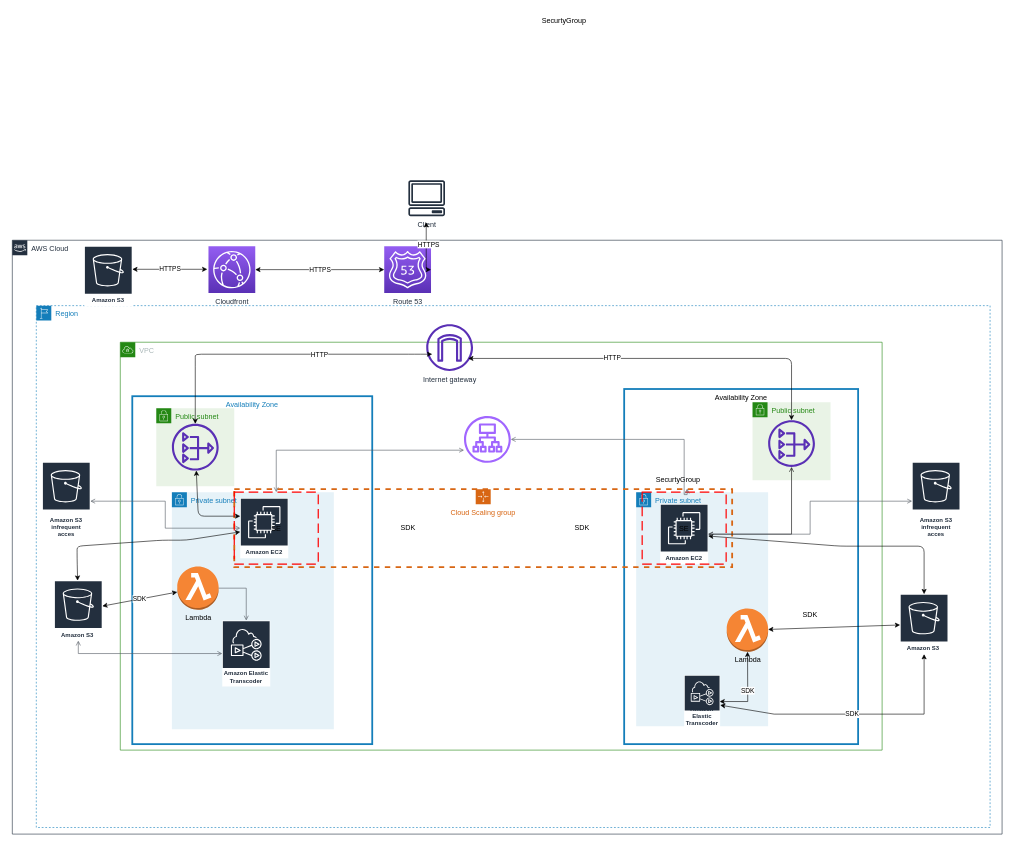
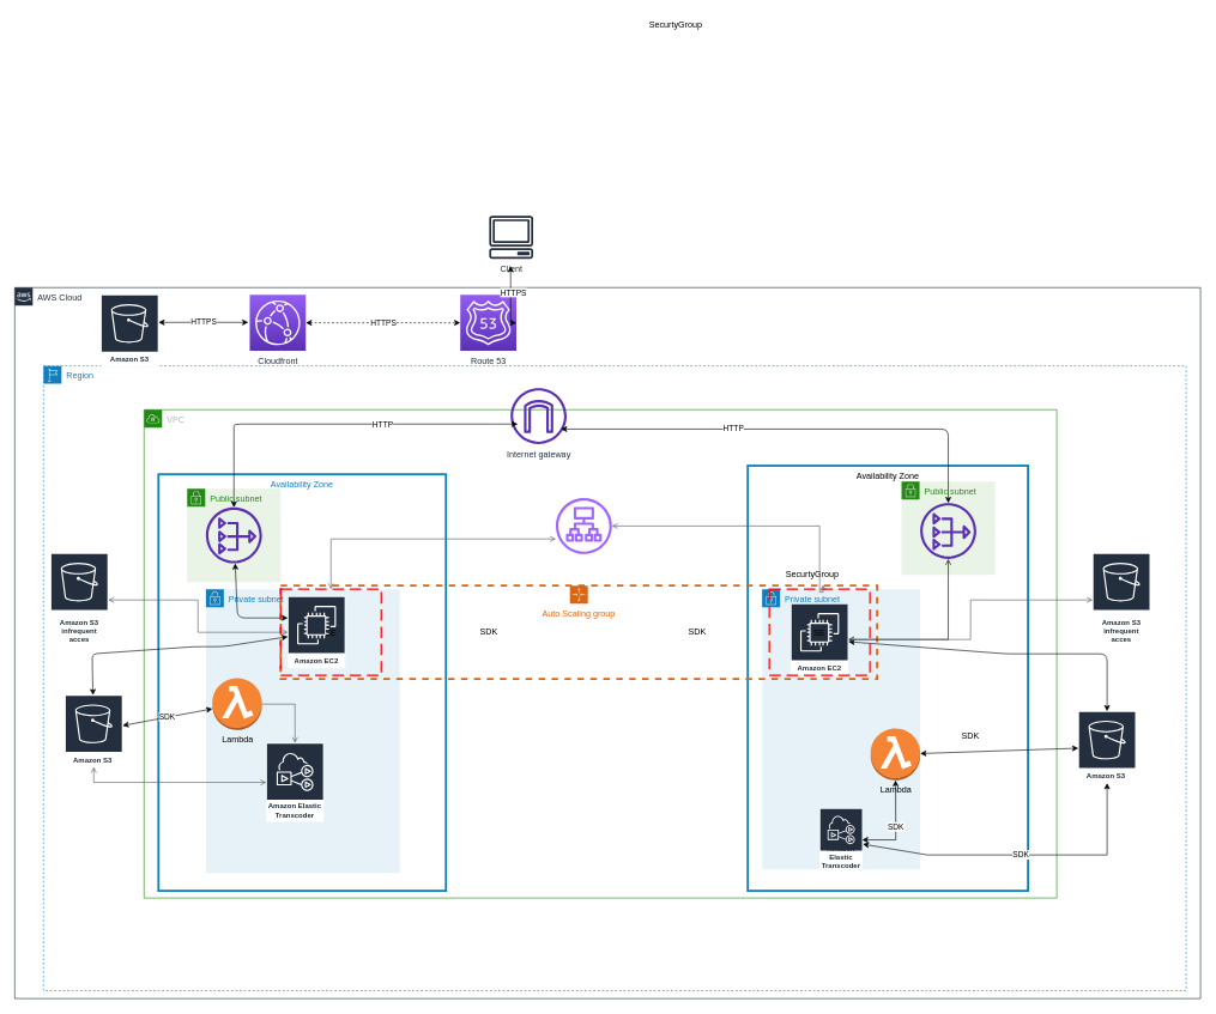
  <mxCell id="0" />
  <mxCell id="1" parent="0" />
  <mxCell id="2" value="Private subnet" style="points=[[0,0],[0.25,0],[0.5,0],[0.75,0],[1,0],[1,0.25],[1,0.5],[1,0.75],[1,1],[0.75,1],[0.5,1],[0.25,1],[0,1],[0,0.75],[0,0.5],[0,0.25]];outlineConnect=0;gradientColor=none;html=1;whiteSpace=wrap;fontSize=12;fontStyle=0;shape=mxgraph.aws4.group;grIcon=mxgraph.aws4.group_security_group;grStroke=0;strokeColor=#147EBA;fillColor=#E6F2F8;verticalAlign=top;align=left;spacingLeft=30;fontColor=#147EBA;dashed=0;" parent="1" vertex="1"><mxGeometry x="1060" y="820" width="220" height="390" as="geometry" /></mxCell>
  <mxCell id="3" value="Availability Zone" style="strokeColor=#147EBA;verticalAlign=top;fontStyle=0;fillColor=none;strokeWidth=3;" parent="1" vertex="1"><mxGeometry x="1040" y="648" width="390" height="592" as="geometry" /></mxCell>
  <mxCell id="4" value="Private subnet" style="points=[[0,0],[0.25,0],[0.5,0],[0.75,0],[1,0],[1,0.25],[1,0.5],[1,0.75],[1,1],[0.75,1],[0.5,1],[0.25,1],[0,1],[0,0.75],[0,0.5],[0,0.25]];outlineConnect=0;gradientColor=none;html=1;whiteSpace=wrap;fontSize=12;fontStyle=0;shape=mxgraph.aws4.group;grIcon=mxgraph.aws4.group_security_group;grStroke=0;strokeColor=#147EBA;fillColor=#E6F2F8;verticalAlign=top;align=left;spacingLeft=30;fontColor=#147EBA;dashed=0;" parent="1" vertex="1"><mxGeometry x="286" y="820" width="270" height="395" as="geometry" /></mxCell>
  <mxCell id="5" value="AWS Cloud" style="points=[[0,0],[0.25,0],[0.5,0],[0.75,0],[1,0],[1,0.25],[1,0.5],[1,0.75],[1,1],[0.75,1],[0.5,1],[0.25,1],[0,1],[0,0.75],[0,0.5],[0,0.25]];outlineConnect=0;gradientColor=none;html=1;whiteSpace=wrap;fontSize=12;fontStyle=0;shape=mxgraph.aws4.group;grIcon=mxgraph.aws4.group_aws_cloud_alt;strokeColor=#232F3E;fillColor=none;verticalAlign=top;align=left;spacingLeft=30;fontColor=#232F3E;dashed=0;" parent="1" vertex="1"><mxGeometry x="20" y="400" width="1650" height="990" as="geometry" /></mxCell>
  <mxCell id="6" value="Region" style="points=[[0,0],[0.25,0],[0.5,0],[0.75,0],[1,0],[1,0.25],[1,0.5],[1,0.75],[1,1],[0.75,1],[0.5,1],[0.25,1],[0,1],[0,0.75],[0,0.5],[0,0.25]];outlineConnect=0;gradientColor=none;html=1;whiteSpace=wrap;fontSize=12;fontStyle=0;shape=mxgraph.aws4.group;grIcon=mxgraph.aws4.group_region;strokeColor=#147EBA;fillColor=none;verticalAlign=top;align=left;spacingLeft=30;fontColor=#147EBA;dashed=1;" parent="1" vertex="1"><mxGeometry x="60" y="509" width="1590" height="870" as="geometry" /></mxCell>
  <mxCell id="7" value="VPC" style="points=[[0,0],[0.25,0],[0.5,0],[0.75,0],[1,0],[1,0.25],[1,0.5],[1,0.75],[1,1],[0.75,1],[0.5,1],[0.25,1],[0,1],[0,0.75],[0,0.5],[0,0.25]];outlineConnect=0;gradientColor=none;html=1;whiteSpace=wrap;fontSize=12;fontStyle=0;shape=mxgraph.aws4.group;grIcon=mxgraph.aws4.group_vpc;strokeColor=#248814;fillColor=none;verticalAlign=top;align=left;spacingLeft=30;fontColor=#AAB7B8;dashed=0;" parent="1" vertex="1"><mxGeometry x="200" y="570" width="1270" height="680" as="geometry" /></mxCell>
- <mxCell id="8" value="Cloud Scaling group" style="points=[[0,0],[0.25,0],[0.5,0],[0.75,0],[1,0],[1,0.25],[1,0.5],[1,0.75],[1,1],[0.75,1],[0.5,1],[0.25,1],[0,1],[0,0.75],[0,0.5],[0,0.25]];outlineConnect=0;gradientColor=none;html=1;whiteSpace=wrap;fontSize=12;fontStyle=0;shape=mxgraph.aws4.groupCenter;grIcon=mxgraph.aws4.group_auto_scaling_group;grStroke=1;strokeColor=#D86613;fillColor=none;verticalAlign=top;align=center;fontColor=#D86613;dashed=1;spacingTop=25;strokeWidth=3;" parent="1" vertex="1"><mxGeometry x="390" y="815" width="830" height="130" as="geometry" /></mxCell>
+ <mxCell id="8" value="Auto Scaling group" style="points=[[0,0],[0.25,0],[0.5,0],[0.75,0],[1,0],[1,0.25],[1,0.5],[1,0.75],[1,1],[0.75,1],[0.5,1],[0.25,1],[0,1],[0,0.75],[0,0.5],[0,0.25]];outlineConnect=0;gradientColor=none;html=1;whiteSpace=wrap;fontSize=12;fontStyle=0;shape=mxgraph.aws4.groupCenter;grIcon=mxgraph.aws4.group_auto_scaling_group;grStroke=1;strokeColor=#D86613;fillColor=none;verticalAlign=top;align=center;fontColor=#D86613;dashed=1;spacingTop=25;strokeWidth=3;" parent="1" vertex="1"><mxGeometry x="390" y="815" width="830" height="130" as="geometry" /></mxCell>
  <mxCell id="9" value="Availability Zone" style="fillColor=none;strokeColor=#147EBA;dashed=2;verticalAlign=top;fontStyle=0;fontColor=#147EBA;strokeWidth=3;" parent="1" vertex="1"><mxGeometry x="220" y="660" width="400" height="580" as="geometry" /></mxCell>
  <mxCell id="10" value="Public subnet" style="points=[[0,0],[0.25,0],[0.5,0],[0.75,0],[1,0],[1,0.25],[1,0.5],[1,0.75],[1,1],[0.75,1],[0.5,1],[0.25,1],[0,1],[0,0.75],[0,0.5],[0,0.25]];outlineConnect=0;gradientColor=none;html=1;whiteSpace=wrap;fontSize=12;fontStyle=0;shape=mxgraph.aws4.group;grIcon=mxgraph.aws4.group_security_group;grStroke=0;strokeColor=#248814;fillColor=#E9F3E6;verticalAlign=top;align=left;spacingLeft=30;fontColor=#248814;dashed=0;" parent="1" vertex="1"><mxGeometry x="1254" y="670" width="130" height="130" as="geometry" /></mxCell>
  <mxCell id="11" value="Public subnet" style="points=[[0,0],[0.25,0],[0.5,0],[0.75,0],[1,0],[1,0.25],[1,0.5],[1,0.75],[1,1],[0.75,1],[0.5,1],[0.25,1],[0,1],[0,0.75],[0,0.5],[0,0.25]];outlineConnect=0;gradientColor=none;html=1;whiteSpace=wrap;fontSize=12;fontStyle=0;shape=mxgraph.aws4.group;grIcon=mxgraph.aws4.group_security_group;grStroke=0;strokeColor=#248814;fillColor=#E9F3E6;verticalAlign=top;align=left;spacingLeft=30;fontColor=#248814;dashed=0;" parent="1" vertex="1"><mxGeometry x="260" y="680" width="130" height="130" as="geometry" /></mxCell>
  <mxCell id="12" value="Client&lt;br&gt;" style="outlineConnect=0;fontColor=#232F3E;gradientColor=none;fillColor=#232F3E;strokeColor=none;dashed=0;verticalLabelPosition=bottom;verticalAlign=top;align=center;html=1;fontSize=12;fontStyle=0;aspect=fixed;pointerEvents=1;shape=mxgraph.aws4.client;" parent="1" vertex="1"><mxGeometry x="680" width="61.58" height="60" as="geometry" y="300" /></mxCell>
  <mxCell id="13" value="Route 53&lt;br&gt;" style="outlineConnect=0;fontColor=#232F3E;gradientColor=#945DF2;gradientDirection=north;fillColor=#5A30B5;strokeColor=#ffffff;dashed=0;verticalLabelPosition=bottom;verticalAlign=top;align=center;html=1;fontSize=12;fontStyle=0;aspect=fixed;shape=mxgraph.aws4.resourceIcon;resIcon=mxgraph.aws4.route_53;" parent="1" vertex="1"><mxGeometry x="640" y="410" width="78" height="78" as="geometry" /></mxCell>
  <mxCell id="14" value="Cloudfront&lt;br&gt;" style="outlineConnect=0;fontColor=#232F3E;gradientColor=#945DF2;gradientDirection=north;fillColor=#5A30B5;strokeColor=#ffffff;dashed=0;verticalLabelPosition=bottom;verticalAlign=top;align=center;html=1;fontSize=12;fontStyle=0;aspect=fixed;shape=mxgraph.aws4.resourceIcon;resIcon=mxgraph.aws4.cloudfront;" parent="1" vertex="1"><mxGeometry x="347" y="410" width="78" height="78" as="geometry" /></mxCell>
  <mxCell id="15" value="Internet gateway&lt;br&gt;" style="outlineConnect=0;fontColor=#232F3E;gradientColor=none;fillColor=#5A30B5;strokeColor=none;dashed=0;verticalLabelPosition=bottom;verticalAlign=top;align=center;html=1;fontSize=12;fontStyle=0;aspect=fixed;pointerEvents=1;shape=mxgraph.aws4.internet_gateway;" parent="1" vertex="1"><mxGeometry x="710" y="540" width="78" height="78" as="geometry" /></mxCell>
  <mxCell id="16" value="Amazon EC2" style="outlineConnect=0;fontColor=#232F3E;gradientColor=none;strokeColor=#ffffff;fillColor=#232F3E;dashed=0;verticalLabelPosition=middle;verticalAlign=bottom;align=center;html=1;whiteSpace=wrap;fontSize=10;fontStyle=1;spacing=3;shape=mxgraph.aws4.productIcon;prIcon=mxgraph.aws4.ec2;" parent="1" vertex="1"><mxGeometry x="400" y="830" width="80" height="100" as="geometry" /></mxCell>
  <mxCell id="17" value="Amazon EC2" style="outlineConnect=0;fontColor=#232F3E;gradientColor=none;strokeColor=#ffffff;fillColor=#232F3E;dashed=0;verticalLabelPosition=middle;verticalAlign=bottom;align=center;html=1;whiteSpace=wrap;fontSize=10;fontStyle=1;spacing=3;shape=mxgraph.aws4.productIcon;prIcon=mxgraph.aws4.ec2;" parent="1" vertex="1"><mxGeometry x="1100" y="840" width="80" height="100" as="geometry" /></mxCell>
  <mxCell id="18" value="Lambda" style="outlineConnect=0;dashed=0;verticalLabelPosition=bottom;verticalAlign=top;align=center;html=1;shape=mxgraph.aws3.lambda_function;fillColor=#F58534;gradientColor=none;" parent="1" vertex="1"><mxGeometry x="1211" y="1014" width="69" height="72" as="geometry" /></mxCell>
  <mxCell id="19" value="Lambda" style="outlineConnect=0;dashed=0;verticalLabelPosition=bottom;verticalAlign=top;align=center;html=1;shape=mxgraph.aws3.lambda_function;fillColor=#F58534;gradientColor=none;" parent="1" vertex="1"><mxGeometry x="295" y="944" width="69" height="72" as="geometry" /></mxCell>
  <mxCell id="20" value="Amazon S3&amp;nbsp;" style="outlineConnect=0;fontColor=#232F3E;gradientColor=none;strokeColor=#ffffff;fillColor=#232F3E;dashed=0;verticalLabelPosition=middle;verticalAlign=bottom;align=center;html=1;whiteSpace=wrap;fontSize=10;fontStyle=1;spacing=3;shape=mxgraph.aws4.productIcon;prIcon=mxgraph.aws4.s3;" parent="1" vertex="1"><mxGeometry x="90" y="967.5" width="80" height="100" as="geometry" /></mxCell>
  <mxCell id="21" value="Amazon S3" style="outlineConnect=0;fontColor=#232F3E;gradientColor=none;strokeColor=#ffffff;fillColor=#232F3E;dashed=0;verticalLabelPosition=middle;verticalAlign=bottom;align=center;html=1;whiteSpace=wrap;fontSize=10;fontStyle=1;spacing=3;shape=mxgraph.aws4.productIcon;prIcon=mxgraph.aws4.s3;" parent="1" vertex="1"><mxGeometry x="140" y="410" width="80" height="100" as="geometry" /></mxCell>
  <mxCell id="22" value="" style="endArrow=classic;startArrow=classic;html=1;" parent="1" source="13" edge="1"><mxGeometry width="50" height="50" relative="1" as="geometry"><mxPoint x="660" y="420" as="sourcePoint" /><mxPoint x="710" y="370" as="targetPoint" /><Array as="points"><mxPoint x="710" y="449" /></Array></mxGeometry></mxCell>
  <mxCell id="23" value="HTTPS" style="edgeLabel;html=1;align=center;verticalAlign=middle;resizable=0;points=[];fontColor=#000000;" parent="22" vertex="1" connectable="0"><mxGeometry x="0.183" y="-3" relative="1" as="geometry"><mxPoint as="offset" /></mxGeometry></mxCell>
- <mxCell id="24" value="HTTPS" style="endArrow=classic;startArrow=classic;html=1;" parent="1" source="14" target="13" edge="1"><mxGeometry width="50" height="50" relative="1" as="geometry"><mxPoint x="425" y="459" as="sourcePoint" /><mxPoint x="507" y="380" as="targetPoint" /><Array as="points" /></mxGeometry></mxCell>
+ <mxCell id="24" value="HTTPS" style="endArrow=classic;startArrow=classic;html=1;dashed=1;" parent="1" source="14" target="13" edge="1"><mxGeometry width="50" height="50" relative="1" as="geometry"><mxPoint x="425" y="459" as="sourcePoint" /><mxPoint x="507" y="380" as="targetPoint" /><Array as="points" /></mxGeometry></mxCell>
  <mxCell id="25" value="HTTPS" style="endArrow=classic;startArrow=classic;html=1;" parent="1" edge="1"><mxGeometry width="50" height="50" relative="1" as="geometry"><mxPoint x="220" y="448.41" as="sourcePoint" /><mxPoint x="345" y="448.41" as="targetPoint" /><Array as="points" /></mxGeometry></mxCell>
  <mxCell id="26" value="" style="edgeStyle=orthogonalEdgeStyle;html=1;endArrow=open;elbow=vertical;startArrow=open;startFill=0;endFill=0;strokeColor=#000000;rounded=0;fontFamily=Helvetica;fontSize=11;fontColor=#000000;align=center;" parent="1" source="17" target="29" edge="1"><mxGeometry width="50" height="50" relative="1" as="geometry"><mxPoint x="980" y="950" as="sourcePoint" /><mxPoint x="1030" y="900" as="targetPoint" /><Array as="points"><mxPoint x="1319" y="890" /></Array></mxGeometry></mxCell>
  <mxCell id="27" value="" style="endArrow=classic;startArrow=classic;html=1;" parent="1" source="16" target="28" edge="1"><mxGeometry width="50" height="50" relative="1" as="geometry"><mxPoint x="980" y="950" as="sourcePoint" /><mxPoint x="1030" y="900" as="targetPoint" /><Array as="points"><mxPoint x="400" y="860" /><mxPoint x="330" y="860" /></Array></mxGeometry></mxCell>
  <mxCell id="28" value="" style="outlineConnect=0;fontColor=#232F3E;gradientColor=none;fillColor=#5A30B5;strokeColor=none;dashed=0;verticalLabelPosition=bottom;verticalAlign=top;align=center;html=1;fontSize=12;fontStyle=0;aspect=fixed;pointerEvents=1;shape=mxgraph.aws4.nat_gateway;" parent="1" vertex="1"><mxGeometry x="286" y="706" width="78" height="78" as="geometry" /></mxCell>
  <mxCell id="29" value="" style="outlineConnect=0;fontColor=#232F3E;gradientColor=none;fillColor=#5A30B5;strokeColor=none;dashed=0;verticalLabelPosition=bottom;verticalAlign=top;align=center;html=1;fontSize=12;fontStyle=0;aspect=fixed;pointerEvents=1;shape=mxgraph.aws4.nat_gateway;" parent="1" vertex="1"><mxGeometry x="1280" y="700" width="78" height="78" as="geometry" /></mxCell>
  <mxCell id="30" value="" style="endArrow=classic;startArrow=classic;html=1;" parent="1" source="28" edge="1"><mxGeometry width="50" height="50" relative="1" as="geometry"><mxPoint x="355" y="700" as="sourcePoint" /><mxPoint x="720" y="590" as="targetPoint" /><Array as="points"><mxPoint x="325" y="600" /><mxPoint x="325" y="590" /><mxPoint x="690" y="590" /></Array></mxGeometry></mxCell>
  <mxCell id="31" value="HTTP" style="edgeLabel;html=1;align=center;verticalAlign=middle;resizable=0;points=[];fontColor=#000000;" parent="30" vertex="1" connectable="0"><mxGeometry x="0.256" relative="1" as="geometry"><mxPoint x="1" as="offset" /></mxGeometry></mxCell>
  <mxCell id="32" value="" style="endArrow=classic;startArrow=classic;html=1;" parent="1" target="29" edge="1"><mxGeometry width="50" height="50" relative="1" as="geometry"><mxPoint x="780" y="597.02" as="sourcePoint" /><mxPoint x="1135" y="487.997" as="targetPoint" /><Array as="points"><mxPoint x="1319" y="597" /></Array></mxGeometry></mxCell>
  <mxCell id="33" value="HTTP&lt;br&gt;" style="edgeLabel;html=1;align=center;verticalAlign=middle;resizable=0;points=[];fontColor=#000000;" parent="32" vertex="1" connectable="0"><mxGeometry x="-0.251" y="2" relative="1" as="geometry"><mxPoint as="offset" /></mxGeometry></mxCell>
  <mxCell id="34" value="SDK" style="endArrow=classic;startArrow=classic;html=1;" parent="1" source="19" target="20" edge="1"><mxGeometry width="50" height="50" relative="1" as="geometry"><mxPoint x="246" y="980" as="sourcePoint" /><mxPoint x="870" y="970" as="targetPoint" /></mxGeometry></mxCell>
  <mxCell id="35" value="" style="endArrow=classic;startArrow=classic;html=1;" parent="1" source="18" edge="1"><mxGeometry width="50" height="50" relative="1" as="geometry"><mxPoint x="820" y="1020" as="sourcePoint" /><mxPoint x="1500" y="1041.358" as="targetPoint" /></mxGeometry></mxCell>
  <mxCell id="36" value="" style="endArrow=classic;startArrow=classic;html=1;" parent="1" target="17" edge="1"><mxGeometry width="50" height="50" relative="1" as="geometry"><mxPoint x="1540" y="990" as="sourcePoint" /><mxPoint x="1200" y="910" as="targetPoint" /><Array as="points"><mxPoint x="1540" y="910" /><mxPoint x="1400" y="910" /></Array></mxGeometry></mxCell>
  <mxCell id="37" style="edgeStyle=orthogonalEdgeStyle;rounded=0;orthogonalLoop=1;jettySize=auto;html=1;exitX=0.5;exitY=1;exitDx=0;exitDy=0;" parent="1" source="6" target="6" edge="1"><mxGeometry relative="1" as="geometry" /></mxCell>
  <mxCell id="38" value="" style="endArrow=classic;startArrow=classic;html=1;" parent="1" source="20" target="16" edge="1"><mxGeometry width="50" height="50" relative="1" as="geometry"><mxPoint x="160" y="950" as="sourcePoint" /><mxPoint x="410" y="890" as="targetPoint" /><Array as="points"><mxPoint x="128" y="930" /><mxPoint x="128" y="910" /><mxPoint x="270" y="900" /><mxPoint x="310" y="900" /></Array></mxGeometry></mxCell>
  <mxCell id="39" value="SDK" style="text;html=1;strokeColor=none;fillColor=none;align=center;verticalAlign=middle;whiteSpace=wrap;rounded=0;fontColor=#000000;" parent="1" vertex="1"><mxGeometry x="1330" y="1014" width="40" height="20" as="geometry" /></mxCell>
  <mxCell id="40" value="SDK" style="text;html=1;strokeColor=none;fillColor=none;align=center;verticalAlign=middle;whiteSpace=wrap;rounded=0;fontColor=#000000;" parent="1" vertex="1"><mxGeometry x="950" y="870" width="40" height="20" as="geometry" /></mxCell>
  <mxCell id="41" value="SDK" style="text;html=1;strokeColor=none;fillColor=none;align=center;verticalAlign=middle;whiteSpace=wrap;rounded=0;fontColor=#000000;" parent="1" vertex="1"><mxGeometry x="660" y="870" width="40" height="20" as="geometry" /></mxCell>
  <mxCell id="42" value="SDK" style="endArrow=classic;startArrow=classic;html=1;rounded=0;" parent="1" target="18" edge="1"><mxGeometry width="50" height="50" relative="1" as="geometry"><mxPoint x="1199" y="1169" as="sourcePoint" /><mxPoint x="1190" y="1060" as="targetPoint" /><Array as="points"><mxPoint x="1246" y="1169" /></Array></mxGeometry></mxCell>
  <mxCell id="43" value="SDK" style="endArrow=classic;startArrow=classic;html=1;rounded=0;" parent="1" source="52" target="49" edge="1"><mxGeometry width="50" height="50" relative="1" as="geometry"><mxPoint x="1160" y="1130" as="sourcePoint" /><mxPoint x="800" y="1070" as="targetPoint" /><Array as="points"><mxPoint x="1290" y="1190" /><mxPoint x="1540" y="1190" /></Array></mxGeometry></mxCell>
  <mxCell id="44" value="Amazon Elastic Transcoder" style="sketch=0;outlineConnect=0;fontColor=#232F3E;gradientColor=none;strokeColor=#ffffff;fillColor=#232F3E;dashed=0;verticalLabelPosition=middle;verticalAlign=bottom;align=center;html=1;whiteSpace=wrap;fontSize=10;fontStyle=1;spacing=3;shape=mxgraph.aws4.productIcon;prIcon=mxgraph.aws4.elastic_transcoder;" parent="1" vertex="1"><mxGeometry x="370" y="1034" width="80" height="110" as="geometry" /></mxCell>
  <mxCell id="45" value="" style="edgeStyle=orthogonalEdgeStyle;html=1;endArrow=open;elbow=vertical;startArrow=none;endFill=0;strokeColor=#545B64;rounded=0;" parent="1" source="19" target="44" edge="1"><mxGeometry width="100" relative="1" as="geometry"><mxPoint x="290" y="1060" as="sourcePoint" /><mxPoint x="390" y="1060" as="targetPoint" /></mxGeometry></mxCell>
  <mxCell id="46" value="" style="edgeStyle=orthogonalEdgeStyle;html=1;endArrow=open;elbow=vertical;startArrow=open;startFill=0;endFill=0;strokeColor=#545B64;rounded=0;" parent="1" source="47" target="16" edge="1"><mxGeometry width="100" relative="1" as="geometry"><mxPoint x="180" y="850" as="sourcePoint" /><mxPoint x="280" y="850" as="targetPoint" /></mxGeometry></mxCell>
  <mxCell id="47" value="Amazon S3&lt;br&gt;infrequent acces" style="sketch=0;outlineConnect=0;fontColor=#232F3E;gradientColor=none;strokeColor=#ffffff;fillColor=#232F3E;dashed=0;verticalLabelPosition=middle;verticalAlign=bottom;align=center;html=1;whiteSpace=wrap;fontSize=10;fontStyle=1;spacing=3;shape=mxgraph.aws4.productIcon;prIcon=mxgraph.aws4.s3;" parent="1" vertex="1"><mxGeometry x="70" y="770" width="80" height="130" as="geometry" /></mxCell>
  <mxCell id="48" value="" style="edgeStyle=orthogonalEdgeStyle;html=1;endArrow=open;elbow=vertical;startArrow=open;startFill=0;endFill=0;strokeColor=#545B64;rounded=0;" parent="1" source="20" target="44" edge="1"><mxGeometry width="100" relative="1" as="geometry"><mxPoint x="110" y="1120" as="sourcePoint" /><mxPoint x="210" y="1120" as="targetPoint" /><Array as="points"><mxPoint x="130" y="1089" /></Array></mxGeometry></mxCell>
  <mxCell id="49" value="Amazon S3&amp;nbsp;" style="outlineConnect=0;fontColor=#232F3E;gradientColor=none;strokeColor=#ffffff;fillColor=#232F3E;dashed=0;verticalLabelPosition=middle;verticalAlign=bottom;align=center;html=1;whiteSpace=wrap;fontSize=10;fontStyle=1;spacing=3;shape=mxgraph.aws4.productIcon;prIcon=mxgraph.aws4.s3;" parent="1" vertex="1"><mxGeometry x="1500" y="990" width="80" height="100" as="geometry" /></mxCell>
  <mxCell id="50" value="Amazon S3&lt;br&gt;infrequent acces" style="sketch=0;outlineConnect=0;fontColor=#232F3E;gradientColor=none;strokeColor=#ffffff;fillColor=#232F3E;dashed=0;verticalLabelPosition=middle;verticalAlign=bottom;align=center;html=1;whiteSpace=wrap;fontSize=10;fontStyle=1;spacing=3;shape=mxgraph.aws4.productIcon;prIcon=mxgraph.aws4.s3;" parent="1" vertex="1"><mxGeometry x="1520" y="770" width="80" height="130" as="geometry" /></mxCell>
  <mxCell id="51" value="" style="edgeStyle=orthogonalEdgeStyle;html=1;endArrow=open;elbow=vertical;startArrow=open;startFill=0;endFill=0;strokeColor=#545B64;rounded=0;" parent="1" source="17" target="50" edge="1"><mxGeometry width="100" relative="1" as="geometry"><mxPoint x="1340" y="860" as="sourcePoint" /><mxPoint x="1440" y="860" as="targetPoint" /></mxGeometry></mxCell>
  <mxCell id="52" value="Amazon Elastic Transcoder" style="sketch=0;outlineConnect=0;fontColor=#232F3E;gradientColor=none;strokeColor=#ffffff;fillColor=#232F3E;dashed=0;verticalLabelPosition=middle;verticalAlign=bottom;align=center;html=1;whiteSpace=wrap;fontSize=10;fontStyle=1;spacing=3;shape=mxgraph.aws4.productIcon;prIcon=mxgraph.aws4.elastic_transcoder;" parent="1" vertex="1"><mxGeometry x="1140" y="1125" width="60" height="90" as="geometry" /></mxCell>
  <mxCell id="53" value="SE" style="rounded=1;arcSize=0;dashed=1;strokeColor=#ff0000;fillColor=none;gradientColor=none;dashPattern=8 4;strokeWidth=2;" parent="1" vertex="1"><mxGeometry x="390" y="820" width="140" height="120" as="geometry" /></mxCell>
  <mxCell id="54" value="SE" style="rounded=1;arcSize=0;dashed=1;strokeColor=#ff0000;fillColor=none;gradientColor=none;dashPattern=8 4;strokeWidth=2;" parent="1" vertex="1"><mxGeometry x="1070" y="820" width="140" height="120" as="geometry" /></mxCell>
  <mxCell id="55" value="SecurtyGroup" style="text;html=1;strokeColor=none;fillColor=none;align=center;verticalAlign=middle;whiteSpace=wrap;rounded=0;" parent="1" vertex="1"><mxGeometry x="910" y="20" width="60" height="30" as="geometry" /></mxCell>
  <mxCell id="56" value="SecurtyGroup" style="text;html=1;strokeColor=none;fillColor=none;align=center;verticalAlign=middle;whiteSpace=wrap;rounded=0;" parent="1" vertex="1"><mxGeometry x="1100" y="784" width="60" height="30" as="geometry" /></mxCell>
  <mxCell id="57" value="" style="sketch=0;outlineConnect=0;fontColor=#232F3E;gradientColor=none;fillColor=#A166FF;strokeColor=none;dashed=0;verticalLabelPosition=bottom;verticalAlign=top;align=center;html=1;fontSize=12;fontStyle=0;aspect=fixed;pointerEvents=1;shape=mxgraph.aws4.application_load_balancer;" parent="1" vertex="1"><mxGeometry x="773" y="693" width="78" height="78" as="geometry" /></mxCell>
  <mxCell id="58" value="" style="edgeStyle=orthogonalEdgeStyle;html=1;endArrow=open;elbow=vertical;startArrow=open;startFill=0;endFill=0;strokeColor=#545B64;rounded=0;" parent="1" source="53" target="57" edge="1"><mxGeometry width="100" relative="1" as="geometry"><mxPoint x="440" y="810" as="sourcePoint" /><mxPoint x="760" y="730" as="targetPoint" /><Array as="points"><mxPoint x="460" y="750" /></Array></mxGeometry></mxCell>
  <mxCell id="59" value="" style="edgeStyle=orthogonalEdgeStyle;html=1;endArrow=open;elbow=vertical;startArrow=open;startFill=0;endFill=0;strokeColor=#545B64;rounded=0;entryX=0.75;entryY=1;entryDx=0;entryDy=0;" parent="1" source="57" target="56" edge="1"><mxGeometry width="100" relative="1" as="geometry"><mxPoint x="910" y="740" as="sourcePoint" /><mxPoint x="1010" y="740" as="targetPoint" /><Array as="points"><mxPoint x="1140" y="732" /><mxPoint x="1140" y="824" /><mxPoint x="1145" y="824" /></Array></mxGeometry></mxCell>
